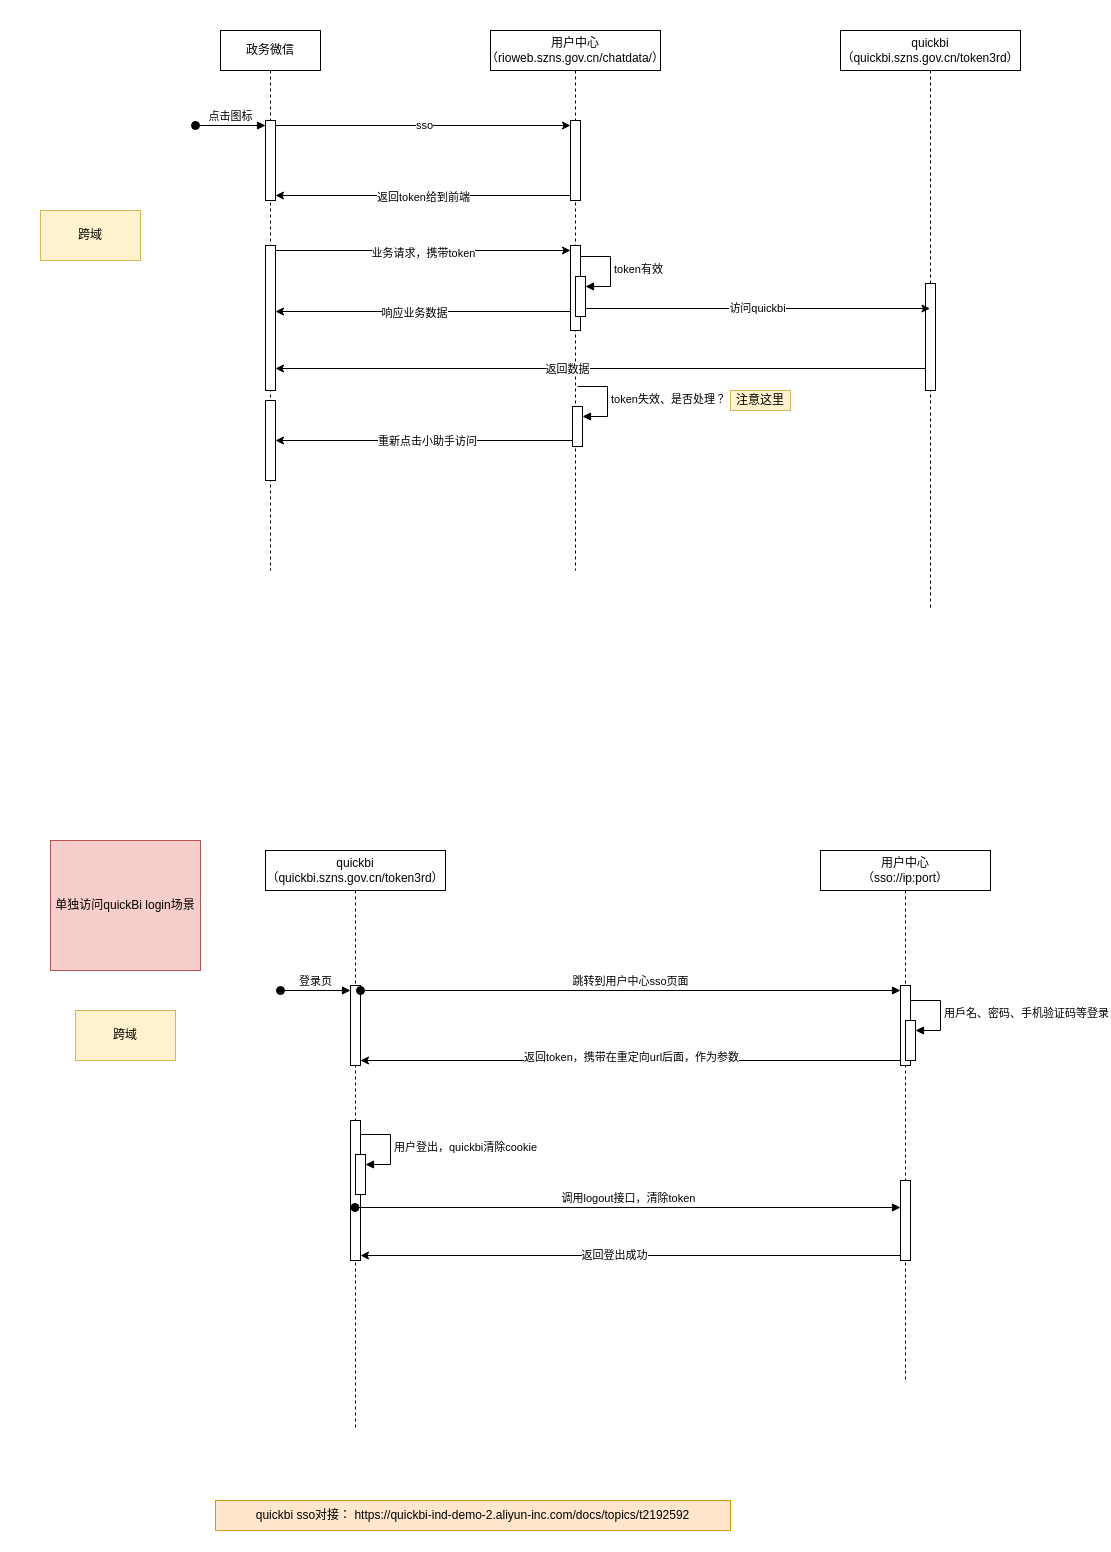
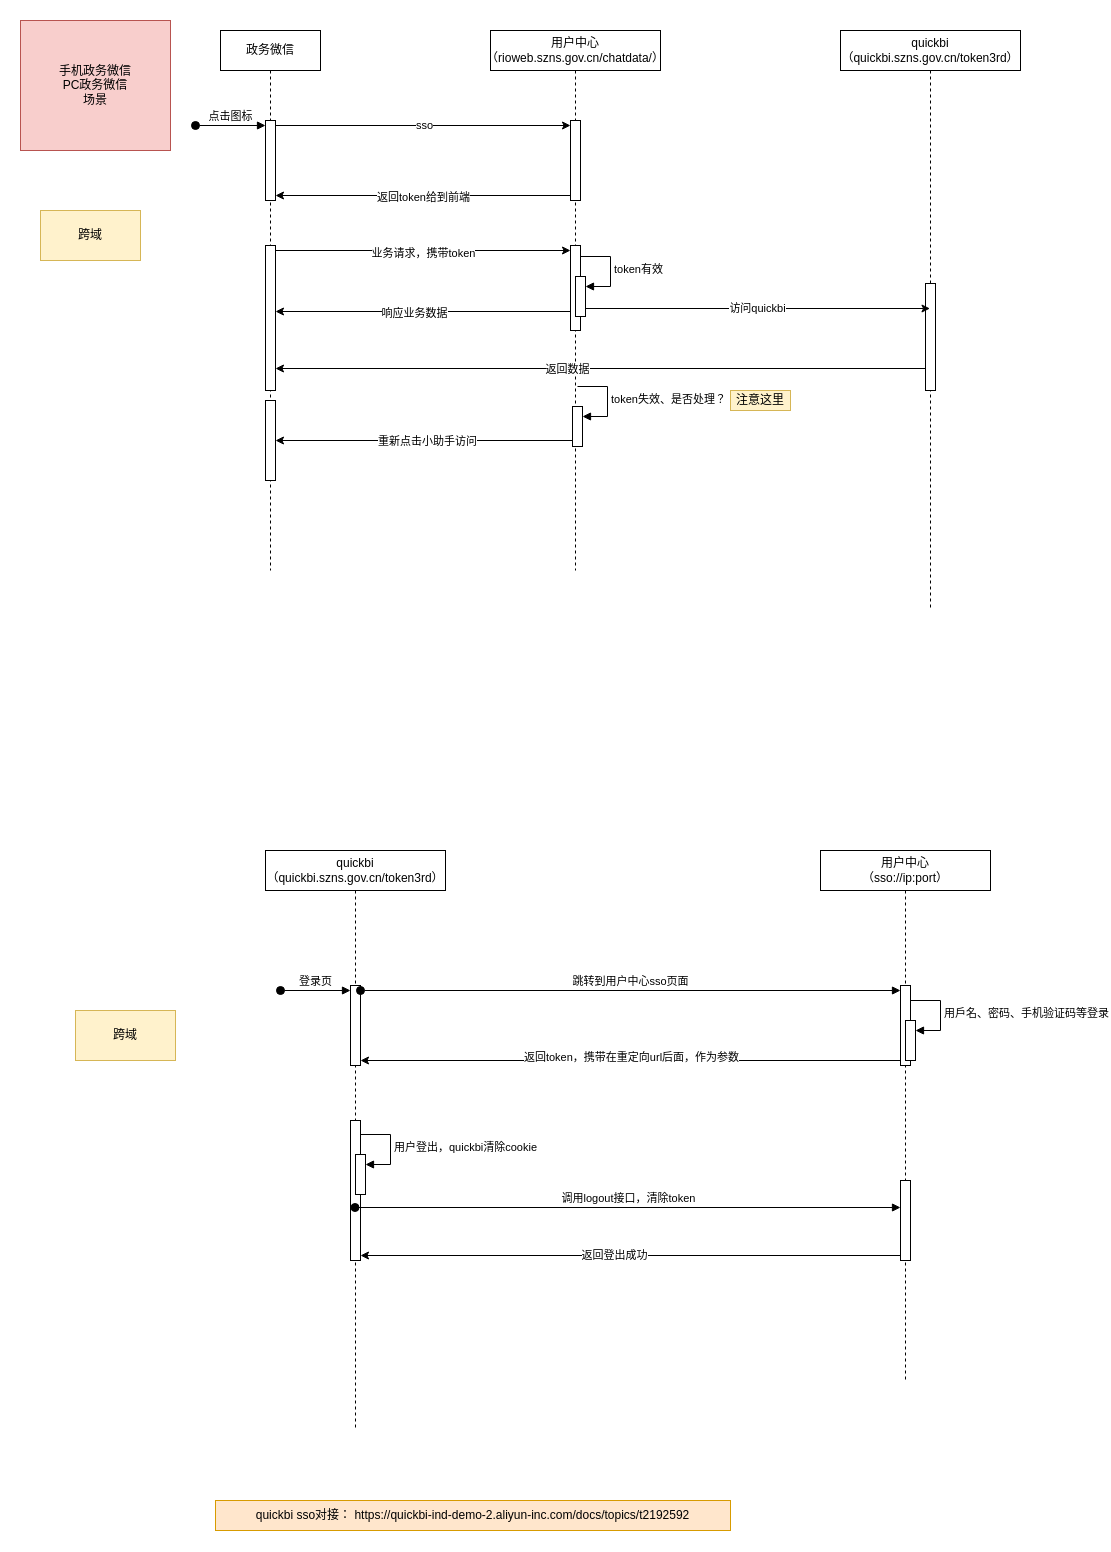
  <mxCell id="0" />
  <mxCell id="1" parent="0" />
  <mxCell id="2" value="政务微信" style="shape=umlLifeline;perimeter=lifelinePerimeter;whiteSpace=wrap;html=1;container=1;dropTarget=0;collapsible=0;recursiveResize=0;outlineConnect=0;portConstraint=eastwest;newEdgeStyle={&quot;curved&quot;:0,&quot;rounded&quot;:0};" parent="1" vertex="1"><mxGeometry x="220" y="30" width="100" height="540" as="geometry" /></mxCell>
  <mxCell id="3" value="" style="html=1;points=[[0,0,0,0,5],[0,1,0,0,-5],[1,0,0,0,5],[1,1,0,0,-5]];perimeter=orthogonalPerimeter;outlineConnect=0;targetShapes=umlLifeline;portConstraint=eastwest;newEdgeStyle={&quot;curved&quot;:0,&quot;rounded&quot;:0};" parent="2" vertex="1"><mxGeometry x="45" y="90" width="10" height="80" as="geometry" /></mxCell>
  <mxCell id="4" value="点击图标" style="html=1;verticalAlign=bottom;startArrow=oval;endArrow=block;startSize=8;curved=0;rounded=0;entryX=0;entryY=0;entryDx=0;entryDy=5;" parent="2" target="3" edge="1"><mxGeometry relative="1" as="geometry"><mxPoint x="-25" y="95" as="sourcePoint" /></mxGeometry></mxCell>
  <mxCell id="5" value="" style="html=1;points=[[0,0,0,0,5],[0,1,0,0,-5],[1,0,0,0,5],[1,1,0,0,-5]];perimeter=orthogonalPerimeter;outlineConnect=0;targetShapes=umlLifeline;portConstraint=eastwest;newEdgeStyle={&quot;curved&quot;:0,&quot;rounded&quot;:0};" parent="2" vertex="1"><mxGeometry x="45" y="215" width="10" height="145" as="geometry" /></mxCell>
  <mxCell id="6" value="" style="html=1;points=[[0,0,0,0,5],[0,1,0,0,-5],[1,0,0,0,5],[1,1,0,0,-5]];perimeter=orthogonalPerimeter;outlineConnect=0;targetShapes=umlLifeline;portConstraint=eastwest;newEdgeStyle={&quot;curved&quot;:0,&quot;rounded&quot;:0};" parent="2" vertex="1"><mxGeometry x="45" y="370" width="10" height="80" as="geometry" /></mxCell>
  <mxCell id="7" value="用户中心&lt;br&gt;（rioweb.szns.gov.cn/chatdata/）" style="shape=umlLifeline;perimeter=lifelinePerimeter;whiteSpace=wrap;html=1;container=1;dropTarget=0;collapsible=0;recursiveResize=0;outlineConnect=0;portConstraint=eastwest;newEdgeStyle={&quot;curved&quot;:0,&quot;rounded&quot;:0};" parent="1" vertex="1"><mxGeometry x="490" y="30" width="170" height="540" as="geometry" /></mxCell>
  <mxCell id="8" value="" style="html=1;points=[[0,0,0,0,5],[0,1,0,0,-5],[1,0,0,0,5],[1,1,0,0,-5]];perimeter=orthogonalPerimeter;outlineConnect=0;targetShapes=umlLifeline;portConstraint=eastwest;newEdgeStyle={&quot;curved&quot;:0,&quot;rounded&quot;:0};" parent="7" vertex="1"><mxGeometry x="80" y="90" width="10" height="80" as="geometry" /></mxCell>
  <mxCell id="9" value="" style="html=1;points=[[0,0,0,0,5],[0,1,0,0,-5],[1,0,0,0,5],[1,1,0,0,-5]];perimeter=orthogonalPerimeter;outlineConnect=0;targetShapes=umlLifeline;portConstraint=eastwest;newEdgeStyle={&quot;curved&quot;:0,&quot;rounded&quot;:0};" parent="7" vertex="1"><mxGeometry x="80" y="215" width="10" height="85" as="geometry" /></mxCell>
  <mxCell id="10" value="" style="html=1;points=[[0,0,0,0,5],[0,1,0,0,-5],[1,0,0,0,5],[1,1,0,0,-5]];perimeter=orthogonalPerimeter;outlineConnect=0;targetShapes=umlLifeline;portConstraint=eastwest;newEdgeStyle={&quot;curved&quot;:0,&quot;rounded&quot;:0};" parent="7" vertex="1"><mxGeometry x="85" y="246" width="10" height="40" as="geometry" /></mxCell>
  <mxCell id="11" value="token有效" style="html=1;align=left;spacingLeft=2;endArrow=block;rounded=0;edgeStyle=orthogonalEdgeStyle;curved=0;rounded=0;" parent="7" target="10" edge="1"><mxGeometry relative="1" as="geometry"><mxPoint x="90" y="226" as="sourcePoint" /><Array as="points"><mxPoint x="120" y="256" /></Array></mxGeometry></mxCell>
  <mxCell id="12" value="quickbi&lt;br&gt;（quickbi.szns.gov.cn/token3rd）" style="shape=umlLifeline;perimeter=lifelinePerimeter;whiteSpace=wrap;html=1;container=1;dropTarget=0;collapsible=0;recursiveResize=0;outlineConnect=0;portConstraint=eastwest;newEdgeStyle={&quot;curved&quot;:0,&quot;rounded&quot;:0};" parent="1" vertex="1"><mxGeometry x="840" y="30" width="180" height="580" as="geometry" /></mxCell>
  <mxCell id="13" value="" style="html=1;points=[[0,0,0,0,5],[0,1,0,0,-5],[1,0,0,0,5],[1,1,0,0,-5]];perimeter=orthogonalPerimeter;outlineConnect=0;targetShapes=umlLifeline;portConstraint=eastwest;newEdgeStyle={&quot;curved&quot;:0,&quot;rounded&quot;:0};" parent="12" vertex="1"><mxGeometry x="85" y="253" width="10" height="107" as="geometry" /></mxCell>
  <mxCell id="14" style="edgeStyle=orthogonalEdgeStyle;rounded=0;orthogonalLoop=1;jettySize=auto;html=1;curved=0;exitX=1;exitY=0;exitDx=0;exitDy=5;exitPerimeter=0;entryX=0;entryY=0;entryDx=0;entryDy=5;entryPerimeter=0;" parent="1" source="3" target="8" edge="1"><mxGeometry relative="1" as="geometry" /></mxCell>
  <mxCell id="15" value="sso" style="edgeLabel;html=1;align=center;verticalAlign=middle;resizable=0;points=[];" parent="14" vertex="1" connectable="0"><mxGeometry x="0.003" y="1" relative="1" as="geometry"><mxPoint as="offset" /></mxGeometry></mxCell>
  <mxCell id="16" style="edgeStyle=orthogonalEdgeStyle;rounded=0;orthogonalLoop=1;jettySize=auto;html=1;curved=0;exitX=0;exitY=1;exitDx=0;exitDy=-5;exitPerimeter=0;entryX=1;entryY=1;entryDx=0;entryDy=-5;entryPerimeter=0;" parent="1" source="8" target="3" edge="1"><mxGeometry relative="1" as="geometry" /></mxCell>
  <mxCell id="17" value="返回token给到前端" style="edgeLabel;html=1;align=center;verticalAlign=middle;resizable=0;points=[];" parent="16" vertex="1" connectable="0"><mxGeometry x="0.002" y="1" relative="1" as="geometry"><mxPoint as="offset" /></mxGeometry></mxCell>
  <mxCell id="18" style="edgeStyle=orthogonalEdgeStyle;rounded=0;orthogonalLoop=1;jettySize=auto;html=1;curved=0;exitX=1;exitY=0;exitDx=0;exitDy=5;exitPerimeter=0;entryX=0;entryY=0;entryDx=0;entryDy=5;entryPerimeter=0;" parent="1" source="5" target="9" edge="1"><mxGeometry relative="1" as="geometry" /></mxCell>
  <mxCell id="19" value="业务请求，携带token" style="edgeLabel;html=1;align=center;verticalAlign=middle;resizable=0;points=[];" parent="18" vertex="1" connectable="0"><mxGeometry x="-0.003" y="-2" relative="1" as="geometry"><mxPoint as="offset" /></mxGeometry></mxCell>
  <mxCell id="20" style="edgeStyle=orthogonalEdgeStyle;rounded=0;orthogonalLoop=1;jettySize=auto;html=1;curved=0;exitX=0;exitY=1;exitDx=0;exitDy=-5;exitPerimeter=0;entryX=1;entryY=1;entryDx=0;entryDy=-5;entryPerimeter=0;" parent="1" edge="1"><mxGeometry relative="1" as="geometry"><mxPoint x="570" y="311" as="sourcePoint" /><mxPoint x="275" y="311" as="targetPoint" /></mxGeometry></mxCell>
  <mxCell id="21" value="响应业务数据" style="edgeLabel;html=1;align=center;verticalAlign=middle;resizable=0;points=[];" parent="20" vertex="1" connectable="0"><mxGeometry x="0.071" y="1" relative="1" as="geometry"><mxPoint x="1" as="offset" /></mxGeometry></mxCell>
- <mxCell id="23" value="单独访问quickBi login场景" style="text;html=1;align=center;verticalAlign=middle;whiteSpace=wrap;rounded=0;fillColor=#f8cecc;strokeColor=#b85450;" parent="1" vertex="1"><mxGeometry x="50" y="840" width="150" height="130" as="geometry" /></mxCell>
+ <mxCell id="22" value="手机政务微信&lt;br&gt;PC政务微信&lt;br&gt;&lt;div&gt;场景&lt;/div&gt;" style="text;html=1;align=center;verticalAlign=middle;whiteSpace=wrap;rounded=0;fillColor=#f8cecc;strokeColor=#b85450;" parent="1" vertex="1"><mxGeometry x="20" y="20" width="150" height="130" as="geometry" /></mxCell>
  <mxCell id="24" value="用户中心&lt;br&gt;（sso://ip:port）" style="shape=umlLifeline;whiteSpace=wrap;html=1;container=1;dropTarget=0;collapsible=0;recursiveResize=0;outlineConnect=0;portConstraint=eastwest;newEdgeStyle={&quot;curved&quot;:0,&quot;rounded&quot;:0};points=[[0,0,0,0,5],[0,1,0,0,-5],[1,0,0,0,5],[1,1,0,0,-5]];perimeter=rectanglePerimeter;targetShapes=umlLifeline;participant=label;" parent="1" vertex="1"><mxGeometry x="820" y="850" width="170" height="530" as="geometry" /></mxCell>
  <mxCell id="25" value="" style="html=1;points=[[0,0,0,0,5],[0,1,0,0,-5],[1,0,0,0,5],[1,1,0,0,-5]];perimeter=orthogonalPerimeter;outlineConnect=0;targetShapes=umlLifeline;portConstraint=eastwest;newEdgeStyle={&quot;curved&quot;:0,&quot;rounded&quot;:0};" parent="24" vertex="1"><mxGeometry x="80" y="135" width="10" height="80" as="geometry" /></mxCell>
  <mxCell id="26" value="" style="html=1;points=[[0,0,0,0,5],[0,1,0,0,-5],[1,0,0,0,5],[1,1,0,0,-5]];perimeter=orthogonalPerimeter;outlineConnect=0;targetShapes=umlLifeline;portConstraint=eastwest;newEdgeStyle={&quot;curved&quot;:0,&quot;rounded&quot;:0};" parent="24" vertex="1"><mxGeometry x="85" y="170" width="10" height="40" as="geometry" /></mxCell>
  <mxCell id="27" value="用戶名、密码、手机验证码等登录" style="html=1;align=left;spacingLeft=2;endArrow=block;rounded=0;edgeStyle=orthogonalEdgeStyle;curved=0;rounded=0;" parent="24" target="26" edge="1"><mxGeometry relative="1" as="geometry"><mxPoint x="90" y="150" as="sourcePoint" /><Array as="points"><mxPoint x="120" y="180" /></Array></mxGeometry></mxCell>
  <mxCell id="28" value="quickbi&lt;br&gt;（quickbi.szns.gov.cn/token3rd）" style="shape=umlLifeline;perimeter=lifelinePerimeter;whiteSpace=wrap;html=1;container=1;dropTarget=0;collapsible=0;recursiveResize=0;outlineConnect=0;portConstraint=eastwest;newEdgeStyle={&quot;curved&quot;:0,&quot;rounded&quot;:0};" parent="1" vertex="1"><mxGeometry x="265" y="850" width="180" height="580" as="geometry" /></mxCell>
  <mxCell id="29" value="" style="html=1;points=[[0,0,0,0,5],[0,1,0,0,-5],[1,0,0,0,5],[1,1,0,0,-5]];perimeter=orthogonalPerimeter;outlineConnect=0;targetShapes=umlLifeline;portConstraint=eastwest;newEdgeStyle={&quot;curved&quot;:0,&quot;rounded&quot;:0};" parent="28" vertex="1"><mxGeometry x="85" y="270" width="10" height="140" as="geometry" /></mxCell>
  <mxCell id="30" value="" style="html=1;points=[[0,0,0,0,5],[0,1,0,0,-5],[1,0,0,0,5],[1,1,0,0,-5]];perimeter=orthogonalPerimeter;outlineConnect=0;targetShapes=umlLifeline;portConstraint=eastwest;newEdgeStyle={&quot;curved&quot;:0,&quot;rounded&quot;:0};" parent="28" vertex="1"><mxGeometry x="85" y="135" width="10" height="80" as="geometry" /></mxCell>
  <mxCell id="31" value="登录页" style="html=1;verticalAlign=bottom;startArrow=oval;endArrow=block;startSize=8;curved=0;rounded=0;entryX=0;entryY=0;entryDx=0;entryDy=5;" parent="28" target="30" edge="1"><mxGeometry relative="1" as="geometry"><mxPoint x="15" y="140" as="sourcePoint" /></mxGeometry></mxCell>
  <mxCell id="32" value="" style="html=1;points=[[0,0,0,0,5],[0,1,0,0,-5],[1,0,0,0,5],[1,1,0,0,-5]];perimeter=orthogonalPerimeter;outlineConnect=0;targetShapes=umlLifeline;portConstraint=eastwest;newEdgeStyle={&quot;curved&quot;:0,&quot;rounded&quot;:0};" parent="28" vertex="1"><mxGeometry x="90" y="304" width="10" height="40" as="geometry" /></mxCell>
  <mxCell id="33" value="用户登出，quickbi清除cookie" style="html=1;align=left;spacingLeft=2;endArrow=block;rounded=0;edgeStyle=orthogonalEdgeStyle;curved=0;rounded=0;" parent="28" target="32" edge="1"><mxGeometry relative="1" as="geometry"><mxPoint x="95" y="284" as="sourcePoint" /><Array as="points"><mxPoint x="125" y="314" /></Array></mxGeometry></mxCell>
  <mxCell id="34" value="跳转到用户中心sso页面" style="html=1;verticalAlign=bottom;startArrow=oval;endArrow=block;startSize=8;curved=0;rounded=0;entryX=0;entryY=0;entryDx=0;entryDy=5;exitX=1;exitY=0;exitDx=0;exitDy=5;exitPerimeter=0;" parent="1" source="30" target="25" edge="1"><mxGeometry relative="1" as="geometry"><mxPoint x="830" y="990" as="sourcePoint" /></mxGeometry></mxCell>
  <mxCell id="35" style="edgeStyle=orthogonalEdgeStyle;rounded=0;orthogonalLoop=1;jettySize=auto;html=1;curved=0;exitX=0;exitY=1;exitDx=0;exitDy=-5;exitPerimeter=0;entryX=1;entryY=1;entryDx=0;entryDy=-5;entryPerimeter=0;" parent="1" source="25" target="30" edge="1"><mxGeometry relative="1" as="geometry" /></mxCell>
  <mxCell id="36" value="返回token，携带在重定向url后面，作为参数" style="edgeLabel;html=1;align=center;verticalAlign=middle;resizable=0;points=[];" parent="35" vertex="1" connectable="0"><mxGeometry x="0.215" y="-4" relative="1" as="geometry"><mxPoint x="58" as="offset" /></mxGeometry></mxCell>
  <mxCell id="37" value="" style="html=1;points=[[0,0,0,0,5],[0,1,0,0,-5],[1,0,0,0,5],[1,1,0,0,-5]];perimeter=orthogonalPerimeter;outlineConnect=0;targetShapes=umlLifeline;portConstraint=eastwest;newEdgeStyle={&quot;curved&quot;:0,&quot;rounded&quot;:0};" parent="1" vertex="1"><mxGeometry x="900" y="1180" width="10" height="80" as="geometry" /></mxCell>
  <mxCell id="38" value="调用logout接口，清除token" style="html=1;verticalAlign=bottom;startArrow=oval;endArrow=block;startSize=8;curved=0;rounded=0;entryX=0;entryY=0;entryDx=0;entryDy=5;" parent="1" edge="1"><mxGeometry relative="1" as="geometry"><mxPoint x="354.5" y="1207" as="sourcePoint" /><mxPoint x="900" y="1207" as="targetPoint" /></mxGeometry></mxCell>
  <mxCell id="39" style="edgeStyle=orthogonalEdgeStyle;rounded=0;orthogonalLoop=1;jettySize=auto;html=1;curved=0;exitX=0;exitY=1;exitDx=0;exitDy=-5;exitPerimeter=0;entryX=1;entryY=1;entryDx=0;entryDy=-5;entryPerimeter=0;" parent="1" source="37" target="29" edge="1"><mxGeometry relative="1" as="geometry" /></mxCell>
  <mxCell id="40" value="返回登出成功" style="edgeLabel;html=1;align=center;verticalAlign=middle;resizable=0;points=[];" parent="39" vertex="1" connectable="0"><mxGeometry x="0.063" y="-1" relative="1" as="geometry"><mxPoint as="offset" /></mxGeometry></mxCell>
  <mxCell id="41" style="edgeStyle=orthogonalEdgeStyle;rounded=0;orthogonalLoop=1;jettySize=auto;html=1;curved=0;exitX=0;exitY=1;exitDx=0;exitDy=-5;exitPerimeter=0;" parent="1" source="43" target="6" edge="1"><mxGeometry relative="1" as="geometry"><Array as="points"><mxPoint x="430" y="440" /><mxPoint x="430" y="440" /></Array></mxGeometry></mxCell>
  <mxCell id="42" value="重新点击小助手访问" style="edgeLabel;html=1;align=center;verticalAlign=middle;resizable=0;points=[];" parent="41" vertex="1" connectable="0"><mxGeometry x="-0.013" relative="1" as="geometry"><mxPoint as="offset" /></mxGeometry></mxCell>
  <mxCell id="43" value="" style="html=1;points=[[0,0,0,0,5],[0,1,0,0,-5],[1,0,0,0,5],[1,1,0,0,-5]];perimeter=orthogonalPerimeter;outlineConnect=0;targetShapes=umlLifeline;portConstraint=eastwest;newEdgeStyle={&quot;curved&quot;:0,&quot;rounded&quot;:0};" parent="1" vertex="1"><mxGeometry x="572" y="406" width="10" height="40" as="geometry" /></mxCell>
  <mxCell id="44" value="token失效、是否处理？" style="html=1;align=left;spacingLeft=2;endArrow=block;rounded=0;edgeStyle=orthogonalEdgeStyle;curved=0;rounded=0;" parent="1" target="43" edge="1"><mxGeometry relative="1" as="geometry"><mxPoint x="577" y="386" as="sourcePoint" /><Array as="points"><mxPoint x="607" y="416" /></Array></mxGeometry></mxCell>
  <mxCell id="45" value="注意这里" style="text;html=1;align=center;verticalAlign=middle;whiteSpace=wrap;rounded=0;fillColor=#fff2cc;strokeColor=#d6b656;" parent="1" vertex="1"><mxGeometry x="730" y="390" width="60" height="20" as="geometry" /></mxCell>
  <mxCell id="46" value="跨域" style="text;html=1;align=center;verticalAlign=middle;whiteSpace=wrap;rounded=0;fillColor=#fff2cc;strokeColor=#d6b656;" parent="1" vertex="1"><mxGeometry x="40" y="210" width="100" height="50" as="geometry" /></mxCell>
  <mxCell id="47" value="跨域" style="text;html=1;align=center;verticalAlign=middle;whiteSpace=wrap;rounded=0;fillColor=#fff2cc;strokeColor=#d6b656;" parent="1" vertex="1"><mxGeometry x="75" y="1010" width="100" height="50" as="geometry" /></mxCell>
  <mxCell id="48" value="访问quickbi" style="endArrow=classic;html=1;rounded=0;" parent="1" target="12" edge="1"><mxGeometry width="50" height="50" relative="1" as="geometry"><mxPoint x="584.667" y="308" as="sourcePoint" /><mxPoint x="690" y="308" as="targetPoint" /></mxGeometry></mxCell>
  <mxCell id="49" style="edgeStyle=orthogonalEdgeStyle;rounded=0;orthogonalLoop=1;jettySize=auto;html=1;curved=0;exitX=0;exitY=1;exitDx=0;exitDy=-5;exitPerimeter=0;entryX=1;entryY=1;entryDx=0;entryDy=-5;entryPerimeter=0;" parent="1" edge="1"><mxGeometry relative="1" as="geometry"><mxPoint x="925" y="368" as="sourcePoint" /><mxPoint x="275" y="368" as="targetPoint" /></mxGeometry></mxCell>
  <mxCell id="50" value="返回数据" style="edgeLabel;html=1;align=center;verticalAlign=middle;resizable=0;points=[];" parent="49" vertex="1" connectable="0"><mxGeometry x="0.106" relative="1" as="geometry"><mxPoint as="offset" /></mxGeometry></mxCell>
  <mxCell id="51" value="quickbi sso对接： https://quickbi-ind-demo-2.aliyun-inc.com/docs/topics/t2192592" style="text;html=1;align=center;verticalAlign=middle;whiteSpace=wrap;rounded=0;fillColor=#ffe6cc;strokeColor=#d79b00;" vertex="1" parent="1"><mxGeometry x="215" y="1500" width="515" height="30" as="geometry" /></mxCell>
